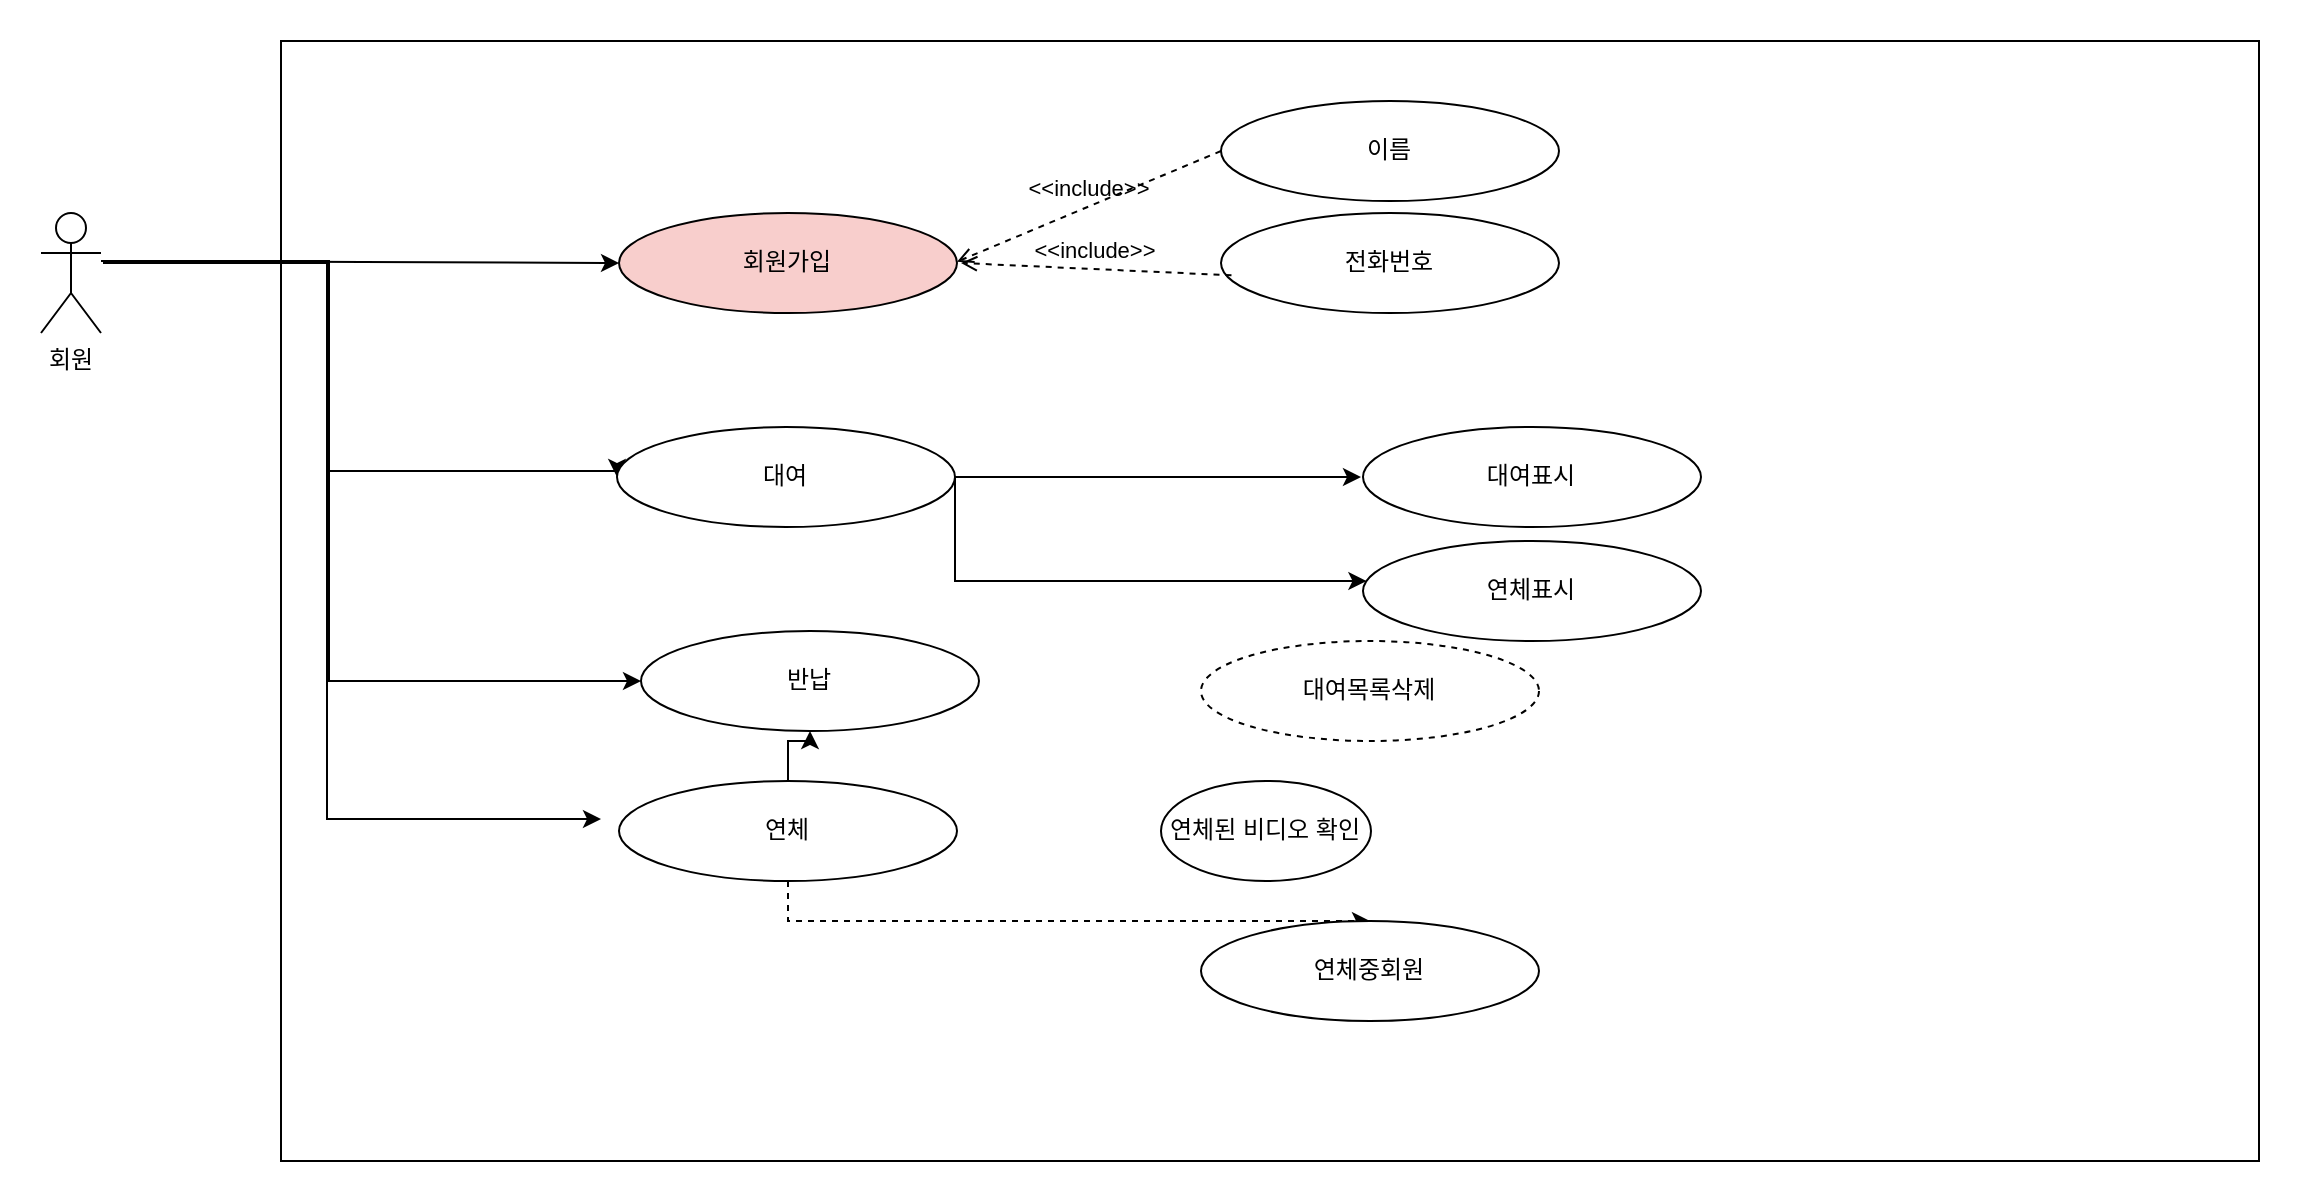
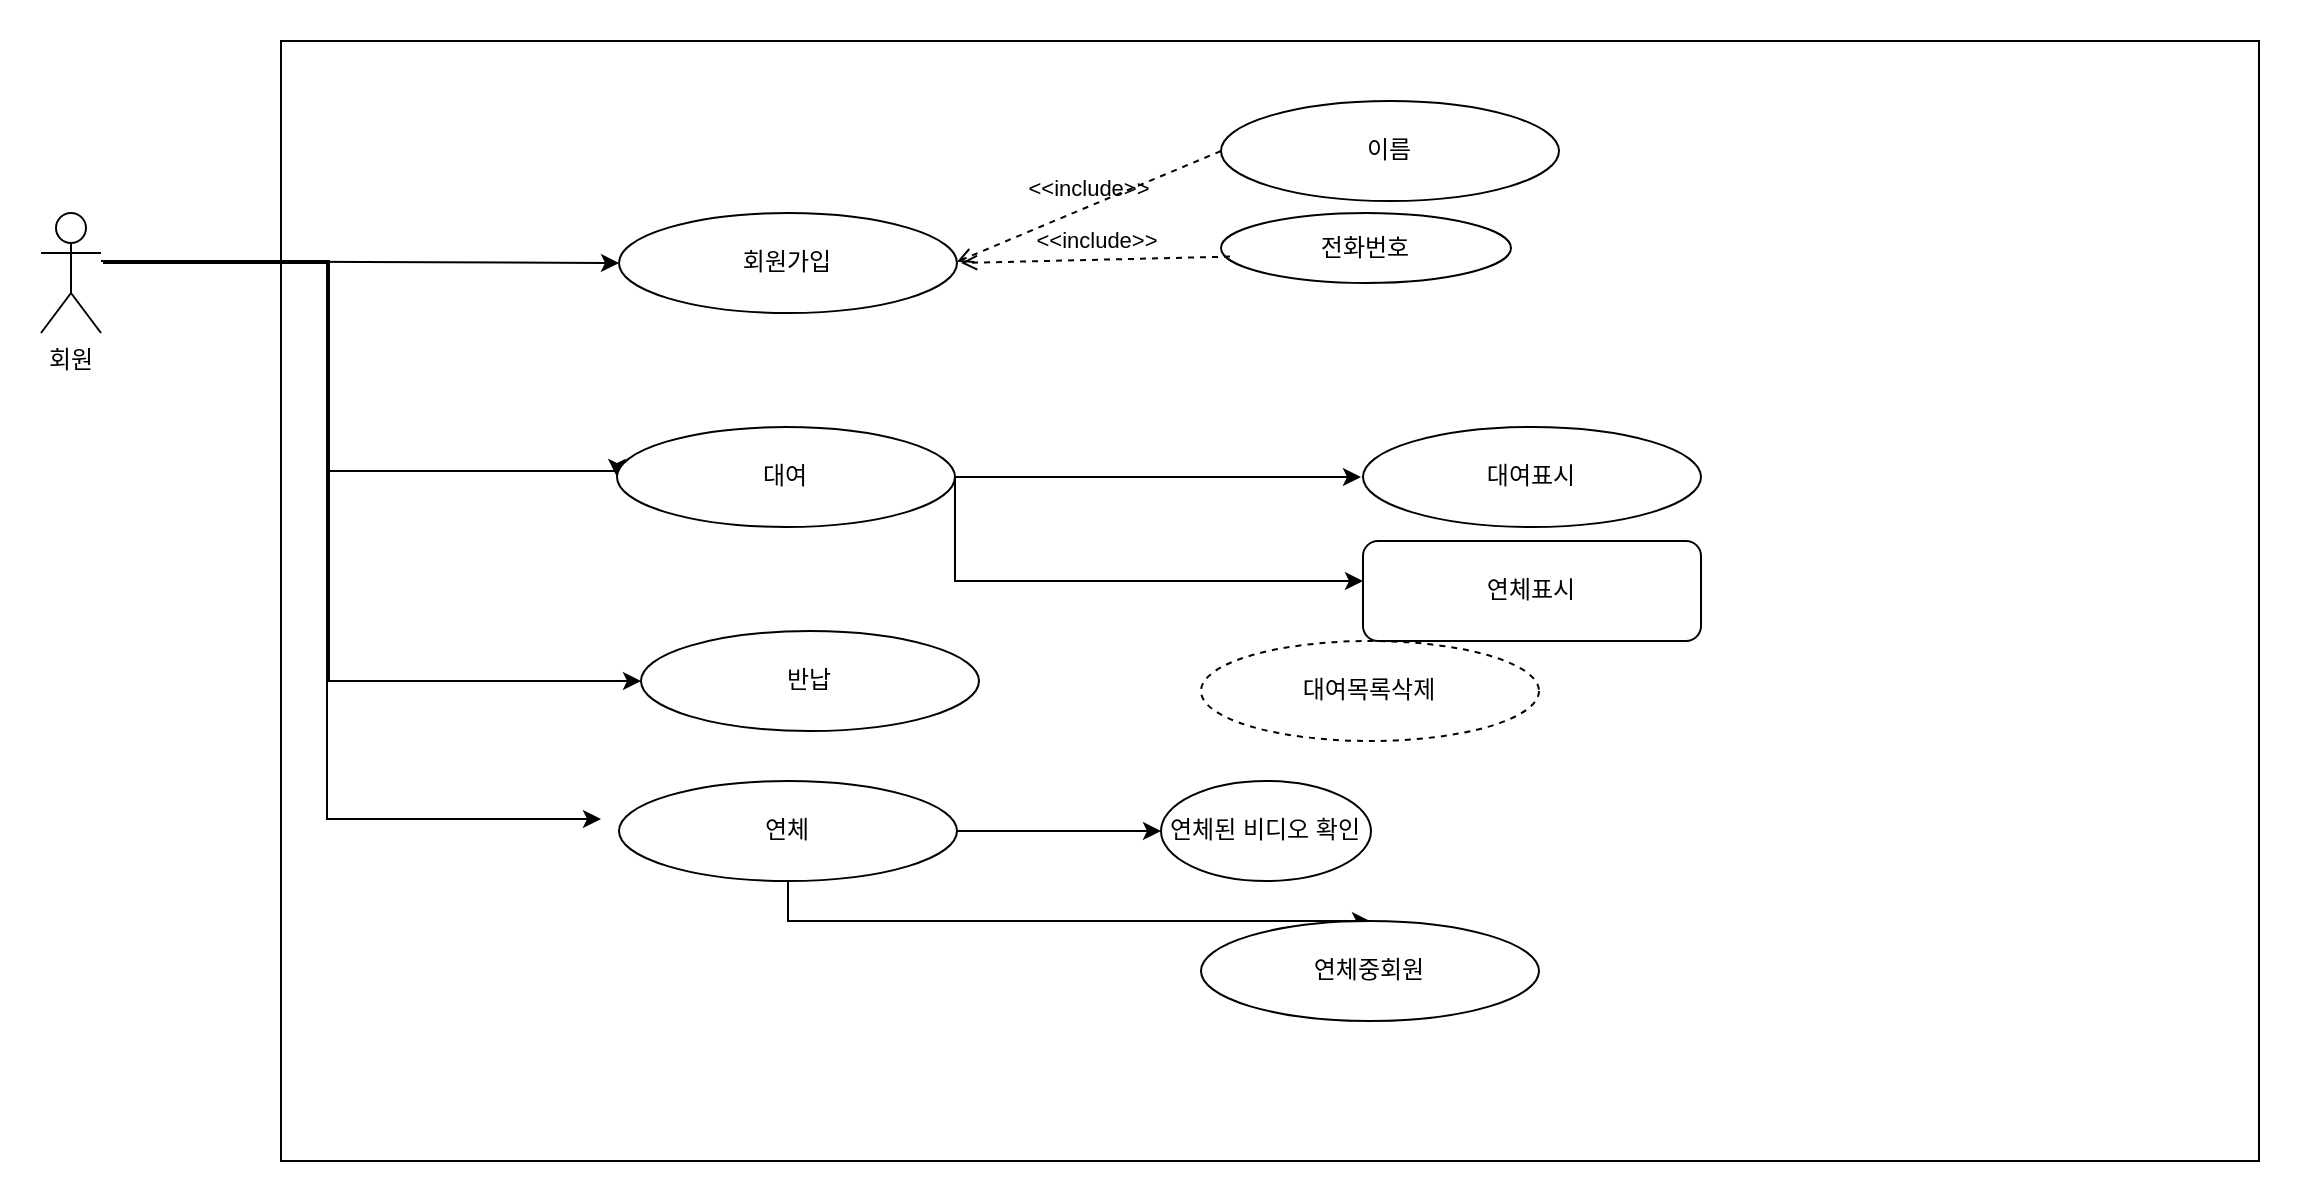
  <mxCell id="0" />
  <mxCell id="1" parent="0" />
  <mxCell id="2" value="" style="rounded=0;whiteSpace=wrap;html=1;" vertex="1" parent="1"><mxGeometry x="140" y="20" width="989" height="560" as="geometry" /></mxCell>
  <mxCell id="3" value="" style="edgeStyle=orthogonalEdgeStyle;rounded=0;orthogonalLoop=1;jettySize=auto;html=1;entryX=0;entryY=0.5;entryDx=0;entryDy=0;" edge="1" parent="1" target="7"><mxGeometry relative="1" as="geometry"><mxPoint x="281" y="130" as="targetPoint" /><Array as="points"><mxPoint x="164" y="130" /><mxPoint x="164" y="235" /><mxPoint x="308" y="235" /></Array><mxPoint x="51" y="130" as="sourcePoint" /></mxGeometry></mxCell>
  <mxCell id="4" value="" style="edgeStyle=orthogonalEdgeStyle;rounded=0;orthogonalLoop=1;jettySize=auto;html=1;entryX=0;entryY=0.5;entryDx=0;entryDy=0;" edge="1" parent="1" target="5"><mxGeometry relative="1" as="geometry"><mxPoint x="301" y="125" as="targetPoint" /><mxPoint x="51" y="130" as="sourcePoint" /></mxGeometry></mxCell>
- <mxCell id="5" value="회원가입" style="ellipse;whiteSpace=wrap;html=1;fillColor=#f8cecc;" vertex="1" parent="1"><mxGeometry x="309" y="106" width="169" height="50" as="geometry" /></mxCell>
+ <mxCell id="5" value="회원가입" style="ellipse;whiteSpace=wrap;html=1;" vertex="1" parent="1"><mxGeometry x="309" y="106" width="169" height="50" as="geometry" /></mxCell>
  <mxCell id="6" value="" style="edgeStyle=orthogonalEdgeStyle;rounded=0;orthogonalLoop=1;jettySize=auto;html=1;" edge="1" parent="1" source="7"><mxGeometry relative="1" as="geometry"><mxPoint x="680" y="238" as="targetPoint" /></mxGeometry></mxCell>
  <mxCell id="7" value="대여" style="ellipse;whiteSpace=wrap;html=1;" vertex="1" parent="1"><mxGeometry x="308" y="213" width="169" height="50" as="geometry" /></mxCell>
  <mxCell id="8" value="반납" style="ellipse;whiteSpace=wrap;html=1;" vertex="1" parent="1"><mxGeometry x="320" y="315" width="169" height="50" as="geometry" /></mxCell>
  <mxCell id="9" value="" style="edgeStyle=orthogonalEdgeStyle;rounded=0;orthogonalLoop=1;jettySize=auto;html=1;entryX=0;entryY=0.5;entryDx=0;entryDy=0;" edge="1" parent="1" target="8"><mxGeometry relative="1" as="geometry"><mxPoint x="51" y="131" as="sourcePoint" /><mxPoint x="277" y="251" as="targetPoint" /><Array as="points"><mxPoint x="164" y="131" /><mxPoint x="164" y="340" /></Array></mxGeometry></mxCell>
  <mxCell id="10" value="대여표&lt;span style=&quot;color: rgba(0, 0, 0, 0); font-family: monospace; font-size: 0px; text-align: start; text-wrap: nowrap;&quot;&gt;%3CmxGraphModel%3E%3Croot%3E%3CmxCell%20id%3D%220%22%2F%3E%3CmxCell%20id%3D%221%22%20parent%3D%220%22%2F%3E%3CmxCell%20id%3D%222%22%20value%3D%22%26amp%3Blt%3B%26amp%3Blt%3Binclude%26amp%3Bgt%3B%26amp%3Bgt%3B%22%20style%3D%22html%3D1%3BverticalAlign%3Dbottom%3BlabelBackgroundColor%3Dnone%3BendArrow%3Dopen%3BendFill%3D0%3Bdashed%3D1%3Brounded%3D0%3BexitX%3D0%3BexitY%3D0.5%3BexitDx%3D0%3BexitDy%3D0%3B%22%20edge%3D%221%22%20parent%3D%221%22%3E%3CmxGeometry%20width%3D%22160%22%20relative%3D%221%22%20as%3D%22geometry%22%3E%3CmxPoint%20x%3D%221560%22%20y%3D%223205%22%20as%3D%22sourcePoint%22%2F%3E%3CmxPoint%20x%3D%221428%22%20y%3D%223260.37%22%20as%3D%22targetPoint%22%2F%3E%3C%2FmxGeometry%3E%3C%2FmxCell%3E%3C%2Froot%3E%3C%2FmxGraphModel%3E&lt;/span&gt;시" style="ellipse;whiteSpace=wrap;html=1;" vertex="1" parent="1"><mxGeometry x="681" y="213" width="169" height="50" as="geometry" /></mxCell>
  <mxCell id="11" value="대여목록삭제" style="ellipse;whiteSpace=wrap;html=1;dashed=1;" vertex="1" parent="1"><mxGeometry x="600" y="320" width="169" height="50" as="geometry" /></mxCell>
  <mxCell id="12" value="연체된 비디오 확인" style="ellipse;whiteSpace=wrap;html=1;" vertex="1" parent="1"><mxGeometry x="580" y="390" width="105" height="50" as="geometry" /></mxCell>
  <mxCell id="13" value="이름" style="ellipse;whiteSpace=wrap;html=1;" vertex="1" parent="1"><mxGeometry x="610" y="50" width="169" height="50" as="geometry" /></mxCell>
- <mxCell id="14" value="" style="edgeStyle=orthogonalEdgeStyle;rounded=0;orthogonalLoop=1;jettySize=auto;html=1;dashed=1;" edge="1" parent="1" source="16" target="24"><mxGeometry relative="1" as="geometry"><Array as="points"><mxPoint x="394" y="460" /></Array></mxGeometry></mxCell>
- <mxCell id="15" value="" style="edgeStyle=orthogonalEdgeStyle;rounded=0;orthogonalLoop=1;jettySize=auto;html=1;" edge="1" parent="1" source="16" target="8"><mxGeometry relative="1" as="geometry" /></mxCell>
+ <mxCell id="14" value="" style="edgeStyle=orthogonalEdgeStyle;rounded=0;orthogonalLoop=1;jettySize=auto;html=1;" edge="1" parent="1" source="16" target="24"><mxGeometry relative="1" as="geometry"><Array as="points"><mxPoint x="394" y="460" /></Array></mxGeometry></mxCell>
+ <mxCell id="15" value="" style="edgeStyle=orthogonalEdgeStyle;rounded=0;orthogonalLoop=1;jettySize=auto;html=1;" edge="1" parent="1" source="16" target="12"><mxGeometry relative="1" as="geometry" /></mxCell>
  <mxCell id="16" value="연체" style="ellipse;whiteSpace=wrap;html=1;" vertex="1" parent="1"><mxGeometry x="309" y="390" width="169" height="50" as="geometry" /></mxCell>
  <mxCell id="17" value="" style="edgeStyle=orthogonalEdgeStyle;rounded=0;orthogonalLoop=1;jettySize=auto;html=1;entryX=0;entryY=0.5;entryDx=0;entryDy=0;" edge="1" parent="1"><mxGeometry relative="1" as="geometry"><mxPoint x="50" y="130" as="sourcePoint" /><mxPoint x="300" y="409" as="targetPoint" /><Array as="points"><mxPoint x="50" y="130" /><mxPoint x="163" y="130" /><mxPoint x="163" y="409" /></Array></mxGeometry></mxCell>
  <mxCell id="18" value="회원" style="shape=umlActor;verticalLabelPosition=bottom;verticalAlign=top;html=1;outlineConnect=0;" vertex="1" parent="1"><mxGeometry x="20" y="106" width="30" height="60" as="geometry" /></mxCell>
  <mxCell id="19" value="&amp;lt;&amp;lt;include&amp;gt;&amp;gt;" style="html=1;verticalAlign=bottom;labelBackgroundColor=none;endArrow=open;endFill=0;dashed=1;rounded=0;exitX=0;exitY=0.5;exitDx=0;exitDy=0;" edge="1" parent="1" source="13"><mxGeometry width="160" relative="1" as="geometry"><mxPoint x="618" y="131.37" as="sourcePoint" /><mxPoint x="478" y="130.37" as="targetPoint" /></mxGeometry></mxCell>
- <mxCell id="20" value="전화번호" style="ellipse;whiteSpace=wrap;html=1;" vertex="1" parent="1"><mxGeometry x="610" y="106" width="169" height="50" as="geometry" /></mxCell>
+ <mxCell id="20" value="전화번호" style="ellipse;whiteSpace=wrap;html=1;" vertex="1" parent="1"><mxGeometry x="610" y="106" width="145" height="35" as="geometry" /></mxCell>
  <mxCell id="21" value="&amp;lt;&amp;lt;include&amp;gt;&amp;gt;" style="html=1;verticalAlign=bottom;labelBackgroundColor=none;endArrow=open;endFill=0;dashed=1;rounded=0;exitX=0.031;exitY=0.623;exitDx=0;exitDy=0;exitPerimeter=0;" edge="1" parent="1" source="20"><mxGeometry width="160" relative="1" as="geometry"><mxPoint x="620" y="85" as="sourcePoint" /><mxPoint x="480" y="131" as="targetPoint" /></mxGeometry></mxCell>
- <mxCell id="22" value="연체표시" style="ellipse;whiteSpace=wrap;html=1;" vertex="1" parent="1"><mxGeometry x="681" y="270" width="169" height="50" as="geometry" /></mxCell>
+ <mxCell id="22" value="연체표시" style="whiteSpace=wrap;html=1;rounded=1;" vertex="1" parent="1"><mxGeometry x="681" y="270" width="169" height="50" as="geometry" /></mxCell>
  <mxCell id="23" value="" style="edgeStyle=orthogonalEdgeStyle;rounded=0;orthogonalLoop=1;jettySize=auto;html=1;" edge="1" parent="1" target="22"><mxGeometry relative="1" as="geometry"><mxPoint x="477" y="237.52" as="sourcePoint" /><mxPoint x="680" y="237.52" as="targetPoint" /><Array as="points"><mxPoint x="477" y="290" /></Array></mxGeometry></mxCell>
  <mxCell id="24" value="연체중회원" style="ellipse;whiteSpace=wrap;html=1;" vertex="1" parent="1"><mxGeometry x="600" y="460" width="169" height="50" as="geometry" /></mxCell>
